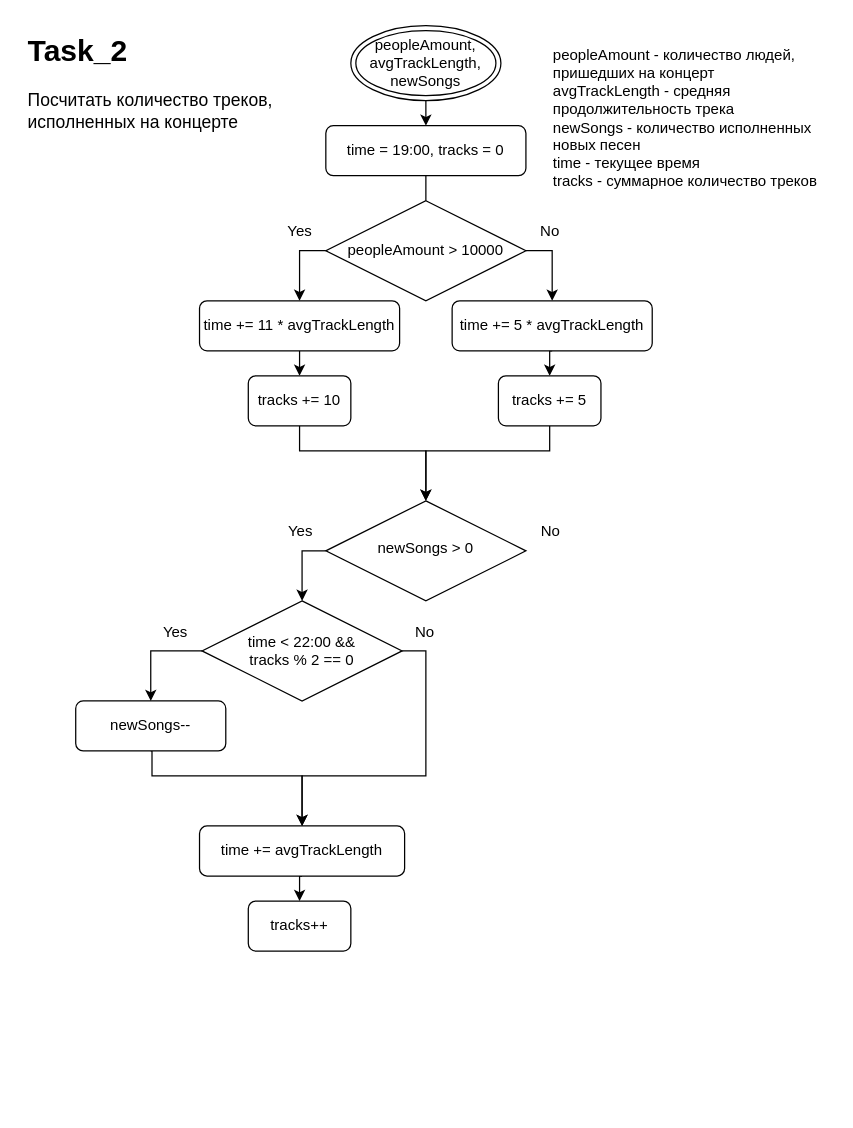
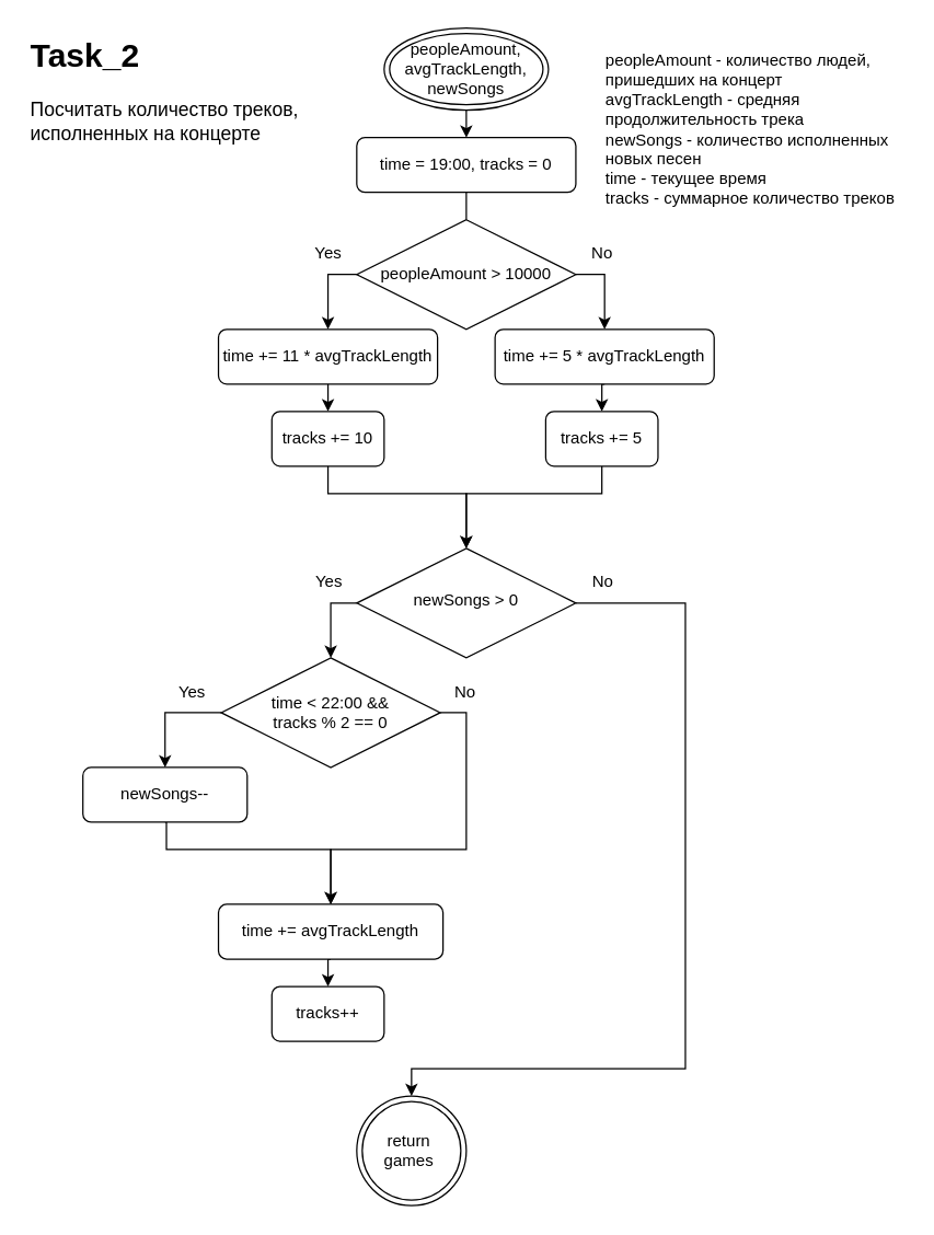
  <mxCell id="0" />
  <mxCell id="1" parent="0" />
  <mxCell id="2" style="edgeStyle=orthogonalEdgeStyle;rounded=0;orthogonalLoop=1;jettySize=auto;html=1;exitX=0.5;exitY=1;exitDx=0;exitDy=0;entryX=0.5;entryY=0;entryDx=0;entryDy=0;endArrow=none;" edge="1" parent="1" source="3" target="9"><mxGeometry relative="1" as="geometry" /></mxCell>
  <mxCell id="3" value="time = 19:00, tracks = 0" style="rounded=1;whiteSpace=wrap;html=1;fontSize=12;glass=0;strokeWidth=1;shadow=0;" parent="1" vertex="1"><mxGeometry x="260" y="100" width="160" height="40" as="geometry" /></mxCell>
  <mxCell id="4" style="edgeStyle=orthogonalEdgeStyle;rounded=0;orthogonalLoop=1;jettySize=auto;html=1;exitX=0.5;exitY=1;exitDx=0;exitDy=0;entryX=0.5;entryY=0;entryDx=0;entryDy=0;" parent="1" source="5" target="3" edge="1"><mxGeometry relative="1" as="geometry" /></mxCell>
  <mxCell id="5" value="peopleAmount, avgTrackLength, newSongs" style="ellipse;shape=doubleEllipse;whiteSpace=wrap;html=1;" parent="1" vertex="1"><mxGeometry x="280" width="120" height="60" as="geometry" y="20" /></mxCell>
+ <mxCell id="6" value="&lt;div&gt;return&amp;nbsp;&lt;/div&gt;&lt;div&gt;games&amp;nbsp;&lt;br&gt;&lt;/div&gt;" style="ellipse;shape=doubleEllipse;whiteSpace=wrap;html=1;aspect=fixed;spacing=0;" parent="1" vertex="1"><mxGeometry x="260" y="800" width="80" height="80" as="geometry" /></mxCell>
  <mxCell id="7" style="edgeStyle=orthogonalEdgeStyle;rounded=0;orthogonalLoop=1;jettySize=auto;html=1;exitX=0;exitY=0.5;exitDx=0;exitDy=0;" parent="1" source="9" target="11" edge="1"><mxGeometry relative="1" as="geometry" /></mxCell>
  <mxCell id="8" style="edgeStyle=orthogonalEdgeStyle;rounded=0;orthogonalLoop=1;jettySize=auto;html=1;exitX=1;exitY=0.5;exitDx=0;exitDy=0;entryX=0.5;entryY=0;entryDx=0;entryDy=0;" parent="1" source="9" target="16" edge="1"><mxGeometry relative="1" as="geometry"><mxPoint x="459" y="220" as="targetPoint" /></mxGeometry></mxCell>
  <mxCell id="9" value="peopleAmount &amp;gt; 10000" style="rhombus;whiteSpace=wrap;html=1;shadow=0;fontFamily=Helvetica;fontSize=12;align=center;strokeWidth=1;spacing=6;spacingTop=0;spacingRight=5;spacingLeft=5;" parent="1" vertex="1"><mxGeometry x="260" y="160" width="160" height="80" as="geometry" /></mxCell>
  <mxCell id="10" style="edgeStyle=orthogonalEdgeStyle;rounded=0;orthogonalLoop=1;jettySize=auto;html=1;exitX=0.5;exitY=1;exitDx=0;exitDy=0;entryX=0.5;entryY=0;entryDx=0;entryDy=0;" edge="1" parent="1" source="11" target="29"><mxGeometry relative="1" as="geometry" /></mxCell>
  <mxCell id="11" value="time += 11 * avgTrackLength" style="rounded=1;whiteSpace=wrap;html=1;" parent="1" vertex="1"><mxGeometry x="159" y="240" width="160" height="40" as="geometry" /></mxCell>
  <mxCell id="12" value="Yes" style="text;html=1;align=center;verticalAlign=middle;whiteSpace=wrap;rounded=0;" parent="1" vertex="1"><mxGeometry x="219" y="170" width="41" height="30" as="geometry" /></mxCell>
  <mxCell id="13" value="No" style="text;html=1;align=center;verticalAlign=middle;whiteSpace=wrap;rounded=0;" parent="1" vertex="1"><mxGeometry x="420" y="170" width="39" height="30" as="geometry" /></mxCell>
  <mxCell id="14" value="&lt;h1 style=&quot;margin-top: 0px;&quot;&gt;Task_2&lt;/h1&gt;&lt;p&gt;&lt;span style=&quot;font-size: 14px;&quot;&gt;Посчитать количество треков, исполненных на концерте&lt;/span&gt;&lt;/p&gt;" style="text;html=1;whiteSpace=wrap;overflow=hidden;rounded=0;" parent="1" vertex="1"><mxGeometry width="220" height="120" as="geometry" x="20" y="20" /></mxCell>
  <mxCell id="15" style="edgeStyle=orthogonalEdgeStyle;rounded=0;orthogonalLoop=1;jettySize=auto;html=1;exitX=0.5;exitY=1;exitDx=0;exitDy=0;entryX=0.5;entryY=0;entryDx=0;entryDy=0;" edge="1" parent="1" source="16" target="31"><mxGeometry relative="1" as="geometry" /></mxCell>
  <mxCell id="16" value="time += 5 * avgTrackLength" style="rounded=1;whiteSpace=wrap;html=1;" parent="1" vertex="1"><mxGeometry x="361" y="240" width="160" height="40" as="geometry" /></mxCell>
  <mxCell id="17" value="No" style="text;html=1;align=center;verticalAlign=middle;whiteSpace=wrap;rounded=0;" parent="1" vertex="1"><mxGeometry x="420" y="410" width="40" height="30" as="geometry" /></mxCell>
  <mxCell id="18" style="edgeStyle=orthogonalEdgeStyle;rounded=0;orthogonalLoop=1;jettySize=auto;html=1;exitX=1;exitY=0.5;exitDx=0;exitDy=0;entryX=0.5;entryY=0;entryDx=0;entryDy=0;" parent="1" source="20" target="27" edge="1"><mxGeometry relative="1" as="geometry"><mxPoint x="260" y="640" as="targetPoint" /><Array as="points"><mxPoint x="340" y="520" /><mxPoint x="340" y="620" /><mxPoint x="241" y="620" /></Array></mxGeometry></mxCell>
  <mxCell id="19" style="edgeStyle=orthogonalEdgeStyle;rounded=0;orthogonalLoop=1;jettySize=auto;html=1;exitX=0;exitY=0.5;exitDx=0;exitDy=0;entryX=0.5;entryY=0;entryDx=0;entryDy=0;" edge="1" parent="1" source="20" target="35"><mxGeometry relative="1" as="geometry" /></mxCell>
  <mxCell id="20" value="time &amp;lt; 22:00 &amp;amp;&amp;amp; &lt;br&gt;tracks % 2 == 0" style="rhombus;whiteSpace=wrap;html=1;shadow=0;fontFamily=Helvetica;fontSize=12;align=center;strokeWidth=1;spacing=6;spacingTop=0;spacingLeft=5;spacingRight=5;" parent="1" vertex="1"><mxGeometry x="161" y="480" width="160" height="80" as="geometry" /></mxCell>
  <mxCell id="21" style="edgeStyle=orthogonalEdgeStyle;rounded=0;orthogonalLoop=1;jettySize=auto;html=1;exitX=0.5;exitY=1;exitDx=0;exitDy=0;entryX=0.5;entryY=0;entryDx=0;entryDy=0;" parent="1" source="35" target="27" edge="1"><mxGeometry relative="1" as="geometry"><mxPoint x="137" y="620" as="sourcePoint" /><mxPoint x="260" y="640" as="targetPoint" /><Array as="points"><mxPoint x="121" y="620" /><mxPoint x="241" y="620" /></Array></mxGeometry></mxCell>
  <mxCell id="22" value="Yes" style="text;html=1;align=center;verticalAlign=middle;whiteSpace=wrap;rounded=0;" parent="1" vertex="1"><mxGeometry x="120" y="490" width="40" height="30" as="geometry" /></mxCell>
  <mxCell id="23" value="No" style="text;html=1;align=center;verticalAlign=middle;whiteSpace=wrap;rounded=0;" parent="1" vertex="1"><mxGeometry x="319" y="490" width="41" height="30" as="geometry" /></mxCell>
  <mxCell id="24" value="&lt;div&gt;&lt;span style=&quot;text-align: center; background-color: transparent; color: light-dark(rgb(0, 0, 0), rgb(255, 255, 255));&quot;&gt;peopleAmount&amp;nbsp;&lt;/span&gt;&lt;span style=&quot;text-align: center;&quot;&gt;- количество людей, пришедших на концерт&lt;/span&gt;&lt;/div&gt;&lt;div&gt;&lt;span style=&quot;text-align: center; background-color: transparent; color: light-dark(rgb(0, 0, 0), rgb(255, 255, 255));&quot;&gt;avgTrackLength&amp;nbsp;&lt;/span&gt;&lt;span style=&quot;text-align: center;&quot;&gt;- средняя продолжительность трека&lt;/span&gt;&lt;/div&gt;&lt;div&gt;&lt;span style=&quot;text-align: center; background-color: transparent; color: light-dark(rgb(0, 0, 0), rgb(255, 255, 255));&quot;&gt;newSongs&amp;nbsp;&lt;/span&gt;&lt;span style=&quot;text-align: center;&quot;&gt;- количество исполненных новых песен&lt;/span&gt;&lt;/div&gt;&lt;div&gt;&lt;span style=&quot;text-align: center;&quot;&gt;time&amp;nbsp;&lt;/span&gt;- текущее время&lt;div&gt;&lt;div&gt;&lt;span style=&quot;text-align: center; background-color: transparent; color: light-dark(rgb(0, 0, 0), rgb(255, 255, 255));&quot;&gt;tracks&lt;/span&gt;&lt;span style=&quot;text-align: center; background-color: transparent; color: light-dark(rgb(0, 0, 0), rgb(255, 255, 255));&quot;&gt;&amp;nbsp;&lt;/span&gt;- суммарное&amp;nbsp;&lt;span style=&quot;background-color: initial;&quot;&gt;количество треков&lt;/span&gt;&lt;/div&gt;&lt;/div&gt;&lt;/div&gt;" style="text;html=1;align=left;verticalAlign=top;whiteSpace=wrap;rounded=0;" parent="1" vertex="1"><mxGeometry x="440" y="30" width="220" height="120" as="geometry" /></mxCell>
  <mxCell id="25" value="Yes" style="text;html=1;align=center;verticalAlign=middle;whiteSpace=wrap;rounded=0;" parent="1" vertex="1"><mxGeometry x="220" y="410" width="40" height="30" as="geometry" /></mxCell>
  <mxCell id="26" style="edgeStyle=orthogonalEdgeStyle;rounded=0;orthogonalLoop=1;jettySize=auto;html=1;exitX=0.5;exitY=1;exitDx=0;exitDy=0;entryX=0.5;entryY=0;entryDx=0;entryDy=0;" edge="1" parent="1" source="27" target="36"><mxGeometry relative="1" as="geometry" /></mxCell>
  <mxCell id="27" value="time += avgTrackLength" style="rounded=1;whiteSpace=wrap;html=1;fontSize=12;glass=0;strokeWidth=1;shadow=0;" parent="1" vertex="1"><mxGeometry x="159" y="660" width="164" height="40" as="geometry" /></mxCell>
  <mxCell id="28" style="edgeStyle=orthogonalEdgeStyle;rounded=0;orthogonalLoop=1;jettySize=auto;html=1;exitX=0.5;exitY=1;exitDx=0;exitDy=0;entryX=0.5;entryY=0;entryDx=0;entryDy=0;" edge="1" parent="1" source="29" target="34"><mxGeometry relative="1" as="geometry"><Array as="points"><mxPoint x="239" y="360" /><mxPoint x="340" y="360" /></Array></mxGeometry></mxCell>
  <mxCell id="29" value="tracks += 10" style="rounded=1;whiteSpace=wrap;html=1;" vertex="1" parent="1"><mxGeometry x="198" y="300" width="82" height="40" as="geometry" /></mxCell>
  <mxCell id="30" style="edgeStyle=orthogonalEdgeStyle;rounded=0;orthogonalLoop=1;jettySize=auto;html=1;exitX=0.5;exitY=1;exitDx=0;exitDy=0;entryX=0.5;entryY=0;entryDx=0;entryDy=0;" edge="1" parent="1" source="31" target="34"><mxGeometry relative="1" as="geometry"><Array as="points"><mxPoint x="439" y="360" /><mxPoint x="340" y="360" /></Array></mxGeometry></mxCell>
  <mxCell id="31" value="tracks += 5" style="rounded=1;whiteSpace=wrap;html=1;" vertex="1" parent="1"><mxGeometry x="398" y="300" width="82" height="40" as="geometry" /></mxCell>
  <mxCell id="32" style="edgeStyle=orthogonalEdgeStyle;rounded=0;orthogonalLoop=1;jettySize=auto;html=1;exitX=0;exitY=0.5;exitDx=0;exitDy=0;entryX=0.5;entryY=0;entryDx=0;entryDy=0;" edge="1" parent="1" source="34" target="20"><mxGeometry relative="1" as="geometry"><Array as="points"><mxPoint x="241" y="440" /></Array></mxGeometry></mxCell>
+ <mxCell id="33" style="edgeStyle=orthogonalEdgeStyle;rounded=0;orthogonalLoop=1;jettySize=auto;html=1;exitX=1;exitY=0.5;exitDx=0;exitDy=0;entryX=0.5;entryY=0;entryDx=0;entryDy=0;" edge="1" parent="1" source="34" target="6"><mxGeometry relative="1" as="geometry"><Array as="points"><mxPoint x="500" y="440" /><mxPoint x="500" y="780" /><mxPoint x="300" y="780" /></Array></mxGeometry></mxCell>
  <mxCell id="34" value="newSongs &amp;gt; 0" style="rhombus;whiteSpace=wrap;html=1;shadow=0;fontFamily=Helvetica;fontSize=12;align=center;strokeWidth=1;spacing=6;spacingTop=-4;" vertex="1" parent="1"><mxGeometry x="260" y="400" width="160" height="80" as="geometry" /></mxCell>
  <mxCell id="35" value="newSongs--" style="rounded=1;whiteSpace=wrap;html=1;fontSize=12;glass=0;strokeWidth=1;shadow=0;" vertex="1" parent="1"><mxGeometry x="60" y="560" width="120" height="40" as="geometry" /></mxCell>
  <mxCell id="36" value="tracks++" style="rounded=1;whiteSpace=wrap;html=1;fontSize=12;glass=0;strokeWidth=1;shadow=0;" vertex="1" parent="1"><mxGeometry x="198" y="720" width="82" height="40" as="geometry" /></mxCell>
